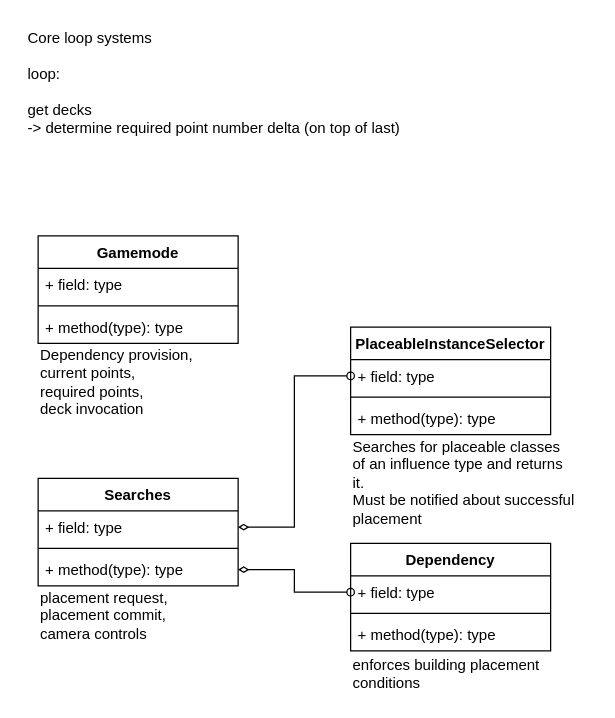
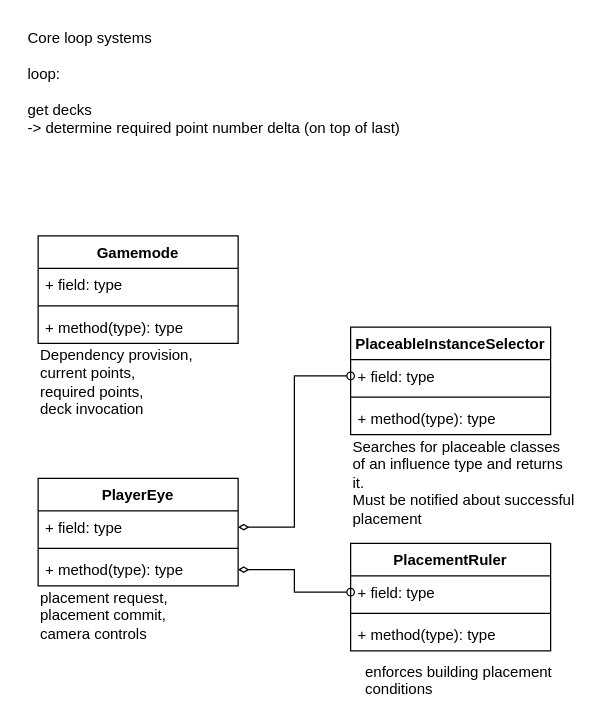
  <mxCell id="0" />
  <mxCell id="1" parent="0" />
  <mxCell id="2" value="Core loop systems&lt;br&gt;&lt;br&gt;loop:&lt;br&gt;&lt;br&gt;get decks&lt;br&gt;-&amp;gt; determine required point number delta (on top of last)&lt;br&gt;&lt;br&gt;" style="text;html=1;resizable=0;points=[];autosize=1;align=left;verticalAlign=top;spacingTop=-4;" vertex="1" parent="1"><mxGeometry x="20" y="20" width="310" height="100" as="geometry" /></mxCell>
- <mxCell id="3" value="Searches" style="swimlane;fontStyle=1;align=center;verticalAlign=top;childLayout=stackLayout;horizontal=1;startSize=26;horizontalStack=0;resizeParent=1;resizeParentMax=0;resizeLast=0;collapsible=1;marginBottom=0;" vertex="1" parent="1"><mxGeometry x="30" y="382" width="160" height="86" as="geometry" /></mxCell>
+ <mxCell id="3" value="PlayerEye" style="swimlane;fontStyle=1;align=center;verticalAlign=top;childLayout=stackLayout;horizontal=1;startSize=26;horizontalStack=0;resizeParent=1;resizeParentMax=0;resizeLast=0;collapsible=1;marginBottom=0;" vertex="1" parent="1"><mxGeometry x="30" y="382" width="160" height="86" as="geometry" /></mxCell>
  <mxCell id="4" value="+ field: type" style="text;strokeColor=none;fillColor=none;align=left;verticalAlign=top;spacingLeft=4;spacingRight=4;overflow=hidden;rotatable=0;points=[[0,0.5],[1,0.5]];portConstraint=eastwest;" vertex="1" parent="3"><mxGeometry y="26" width="160" height="26" as="geometry" /></mxCell>
  <mxCell id="5" value="" style="line;strokeWidth=1;fillColor=none;align=left;verticalAlign=middle;spacingTop=-1;spacingLeft=3;spacingRight=3;rotatable=0;labelPosition=right;points=[];portConstraint=eastwest;" vertex="1" parent="3"><mxGeometry y="52" width="160" height="8" as="geometry" /></mxCell>
  <mxCell id="6" value="+ method(type): type" style="text;strokeColor=none;fillColor=none;align=left;verticalAlign=top;spacingLeft=4;spacingRight=4;overflow=hidden;rotatable=0;points=[[0,0.5],[1,0.5]];portConstraint=eastwest;" vertex="1" parent="3"><mxGeometry y="60" width="160" height="26" as="geometry" /></mxCell>
  <mxCell id="7" value="placement request,&lt;br&gt;placement commit,&lt;br&gt;camera controls&lt;br&gt;" style="text;html=1;resizable=0;points=[];autosize=1;align=left;verticalAlign=top;spacingTop=-4;" vertex="1" parent="1"><mxGeometry x="30" y="468" width="120" height="40" as="geometry" /></mxCell>
- <mxCell id="8" value="Dependency" style="swimlane;fontStyle=1;align=center;verticalAlign=top;childLayout=stackLayout;horizontal=1;startSize=26;horizontalStack=0;resizeParent=1;resizeParentMax=0;resizeLast=0;collapsible=1;marginBottom=0;" vertex="1" parent="1"><mxGeometry x="280" y="434" width="160" height="86" as="geometry" /></mxCell>
+ <mxCell id="8" value="PlacementRuler" style="swimlane;fontStyle=1;align=center;verticalAlign=top;childLayout=stackLayout;horizontal=1;startSize=26;horizontalStack=0;resizeParent=1;resizeParentMax=0;resizeLast=0;collapsible=1;marginBottom=0;" vertex="1" parent="1"><mxGeometry x="280" y="434" width="160" height="86" as="geometry" /></mxCell>
  <mxCell id="9" value="+ field: type" style="text;strokeColor=none;fillColor=none;align=left;verticalAlign=top;spacingLeft=4;spacingRight=4;overflow=hidden;rotatable=0;points=[[0,0.5],[1,0.5]];portConstraint=eastwest;" vertex="1" parent="8"><mxGeometry y="26" width="160" height="26" as="geometry" /></mxCell>
  <mxCell id="10" value="" style="line;strokeWidth=1;fillColor=none;align=left;verticalAlign=middle;spacingTop=-1;spacingLeft=3;spacingRight=3;rotatable=0;labelPosition=right;points=[];portConstraint=eastwest;" vertex="1" parent="8"><mxGeometry y="52" width="160" height="8" as="geometry" /></mxCell>
  <mxCell id="11" value="+ method(type): type" style="text;strokeColor=none;fillColor=none;align=left;verticalAlign=top;spacingLeft=4;spacingRight=4;overflow=hidden;rotatable=0;points=[[0,0.5],[1,0.5]];portConstraint=eastwest;" vertex="1" parent="8"><mxGeometry y="60" width="160" height="26" as="geometry" /></mxCell>
  <mxCell id="12" style="edgeStyle=orthogonalEdgeStyle;rounded=0;orthogonalLoop=1;jettySize=auto;html=1;exitX=1;exitY=0.5;exitDx=0;exitDy=0;startArrow=diamondThin;startFill=0;endArrow=oval;endFill=0;" edge="1" parent="1" source="6" target="9"><mxGeometry relative="1" as="geometry" /></mxCell>
- <mxCell id="13" value="enforces building placement&lt;br&gt;conditions&lt;br&gt;" style="text;html=1;resizable=0;points=[];autosize=1;align=left;verticalAlign=top;spacingTop=-4;" vertex="1" parent="1"><mxGeometry x="280" y="522" width="160" height="30" as="geometry" /></mxCell>
+ <mxCell id="13" value="enforces building placement&lt;br&gt;conditions&lt;br&gt;" style="text;html=1;resizable=0;points=[];autosize=1;align=left;verticalAlign=top;spacingTop=-4;" vertex="1" parent="1"><mxGeometry x="290" y="527" width="160" height="30" as="geometry" /></mxCell>
  <mxCell id="14" value="Gamemode" style="swimlane;fontStyle=1;align=center;verticalAlign=top;childLayout=stackLayout;horizontal=1;startSize=26;horizontalStack=0;resizeParent=1;resizeParentMax=0;resizeLast=0;collapsible=1;marginBottom=0;" vertex="1" parent="1"><mxGeometry x="30" y="188" width="160" height="86" as="geometry" /></mxCell>
  <mxCell id="15" value="+ field: type" style="text;strokeColor=none;fillColor=none;align=left;verticalAlign=top;spacingLeft=4;spacingRight=4;overflow=hidden;rotatable=0;points=[[0,0.5],[1,0.5]];portConstraint=eastwest;" vertex="1" parent="14"><mxGeometry y="26" width="160" height="26" as="geometry" /></mxCell>
  <mxCell id="16" value="" style="line;strokeWidth=1;fillColor=none;align=left;verticalAlign=middle;spacingTop=-1;spacingLeft=3;spacingRight=3;rotatable=0;labelPosition=right;points=[];portConstraint=eastwest;" vertex="1" parent="14"><mxGeometry y="52" width="160" height="8" as="geometry" /></mxCell>
  <mxCell id="17" value="+ method(type): type" style="text;strokeColor=none;fillColor=none;align=left;verticalAlign=top;spacingLeft=4;spacingRight=4;overflow=hidden;rotatable=0;points=[[0,0.5],[1,0.5]];portConstraint=eastwest;" vertex="1" parent="14"><mxGeometry y="60" width="160" height="26" as="geometry" /></mxCell>
  <mxCell id="18" value="Dependency provision,&lt;br&gt;current points,&lt;br&gt;required points,&lt;br&gt;deck invocation&lt;br&gt;" style="text;html=1;resizable=0;points=[];autosize=1;align=left;verticalAlign=top;spacingTop=-4;" vertex="1" parent="1"><mxGeometry x="30" y="274" width="140" height="60" as="geometry" /></mxCell>
  <mxCell id="19" value="PlaceableInstanceSelector" style="swimlane;fontStyle=1;align=center;verticalAlign=top;childLayout=stackLayout;horizontal=1;startSize=26;horizontalStack=0;resizeParent=1;resizeParentMax=0;resizeLast=0;collapsible=1;marginBottom=0;" vertex="1" parent="1"><mxGeometry x="280" y="261" width="160" height="86" as="geometry" /></mxCell>
  <mxCell id="20" value="+ field: type" style="text;strokeColor=none;fillColor=none;align=left;verticalAlign=top;spacingLeft=4;spacingRight=4;overflow=hidden;rotatable=0;points=[[0,0.5],[1,0.5]];portConstraint=eastwest;" vertex="1" parent="19"><mxGeometry y="26" width="160" height="26" as="geometry" /></mxCell>
  <mxCell id="21" value="" style="line;strokeWidth=1;fillColor=none;align=left;verticalAlign=middle;spacingTop=-1;spacingLeft=3;spacingRight=3;rotatable=0;labelPosition=right;points=[];portConstraint=eastwest;" vertex="1" parent="19"><mxGeometry y="52" width="160" height="8" as="geometry" /></mxCell>
  <mxCell id="22" value="+ method(type): type" style="text;strokeColor=none;fillColor=none;align=left;verticalAlign=top;spacingLeft=4;spacingRight=4;overflow=hidden;rotatable=0;points=[[0,0.5],[1,0.5]];portConstraint=eastwest;" vertex="1" parent="19"><mxGeometry y="60" width="160" height="26" as="geometry" /></mxCell>
  <mxCell id="23" value="Searches for placeable classes&lt;br&gt;of an influence type and returns&lt;br&gt;it.&lt;br&gt;Must be notified about successful&lt;br&gt;placement&lt;br&gt;" style="text;html=1;resizable=0;points=[];autosize=1;align=left;verticalAlign=top;spacingTop=-4;" vertex="1" parent="1"><mxGeometry x="280" y="347" width="190" height="70" as="geometry" /></mxCell>
  <mxCell id="24" style="edgeStyle=orthogonalEdgeStyle;rounded=0;orthogonalLoop=1;jettySize=auto;html=1;exitX=1;exitY=0.5;exitDx=0;exitDy=0;entryX=0;entryY=0.5;entryDx=0;entryDy=0;startArrow=diamondThin;startFill=0;endArrow=oval;endFill=0;" edge="1" parent="1" source="4" target="20"><mxGeometry relative="1" as="geometry" /></mxCell>
